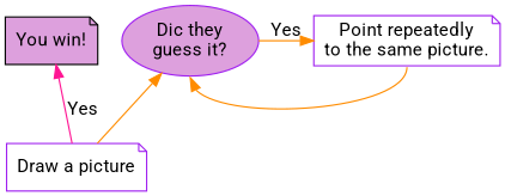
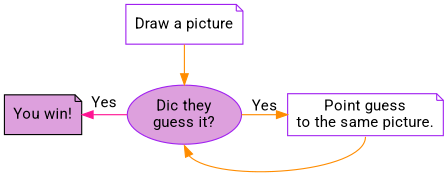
  digraph {
    fontname=Roboto
    node [color=purple fillcolor=plum fontname=Roboto frontname=Handlee shape=note style=filled]
    edge [color=darkorange fontname=Roboto frontname=Handlee]
    n1 [color=black label="You win!"]
    n2 [label="Dic they\nguess it?" shape=ellipse]
-   n3 [fillcolor=white label="Point repeatedly\nto the same picture."]
+   n3 [fillcolor=white label="Point guess\nto the same picture."]
    n4 [fillcolor=white label="Draw a picture"]
    subgraph sub_1 {
      rank=same
      n1
      n2
      n3
    }
-   n1 -> n4 [color=deeppink dir=back label=Yes]
+   n1 -> n2 [color=deeppink dir=back label=Yes]
    n2 -> n3 [label=Yes]
    n3 -> n2 [headport=s tailport=s]
    n4 -> n2
  }
